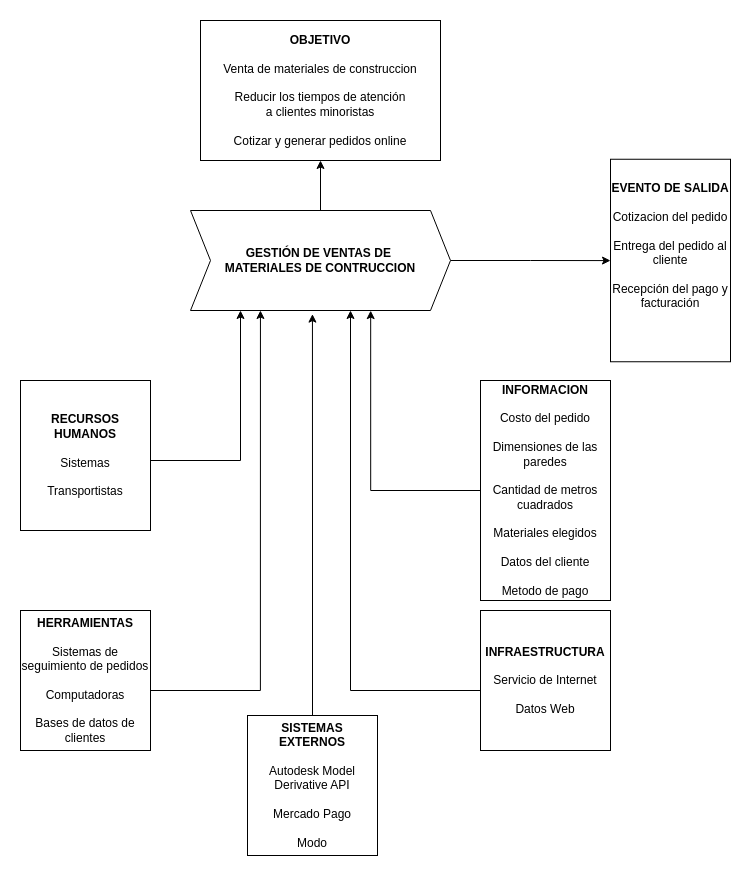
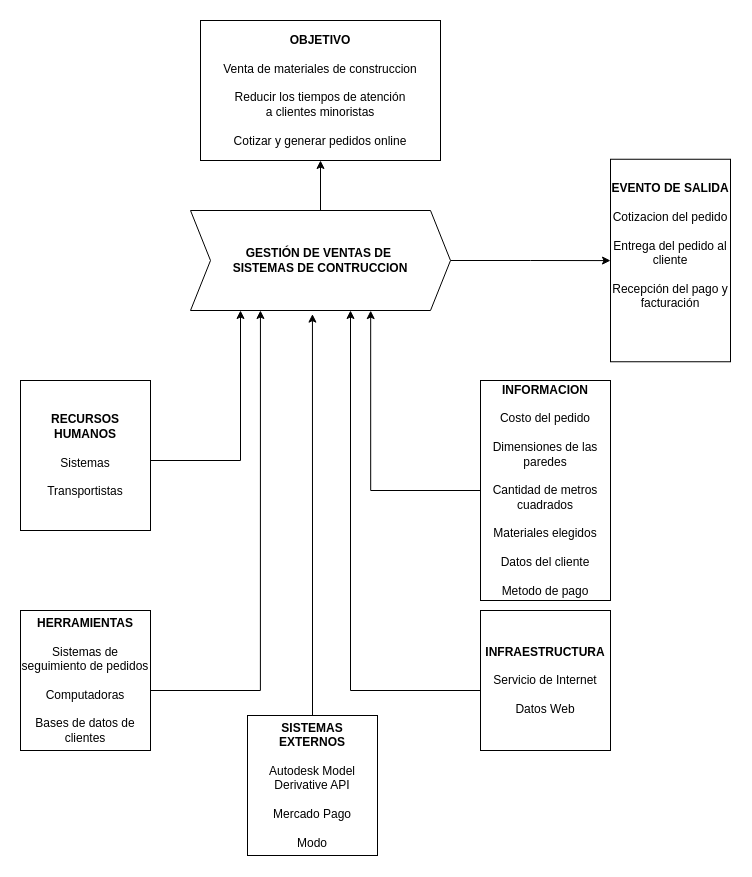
  <mxCell id="0" />
  <mxCell id="1" parent="0" />
  <mxCell id="2" value="&lt;font style=&quot;vertical-align: inherit;&quot;&gt;&lt;font style=&quot;vertical-align: inherit;&quot;&gt;&lt;b&gt;OBJETIVO&lt;/b&gt;&lt;br&gt;&lt;br&gt;Venta de materiales de construccion&lt;/font&gt;&lt;/font&gt;&lt;div&gt;&lt;font style=&quot;vertical-align: inherit;&quot;&gt;&lt;font style=&quot;vertical-align: inherit;&quot;&gt;&lt;br&gt;&lt;/font&gt;&lt;/font&gt;&lt;/div&gt;&lt;div&gt;&lt;font style=&quot;vertical-align: inherit;&quot;&gt;&lt;font style=&quot;vertical-align: inherit;&quot;&gt;&lt;span style=&quot;line-height: 120%; font-family: Arial, sans-serif;&quot; lang=&quot;ES&quot;&gt;&lt;font style=&quot;font-size: 12px;&quot;&gt;Reducir los tiempos de atención&lt;br&gt;a clientes minoristas&lt;/font&gt;&lt;/span&gt;&lt;br&gt;&lt;/font&gt;&lt;/font&gt;&lt;/div&gt;&lt;div&gt;&lt;font style=&quot;vertical-align: inherit;&quot;&gt;&lt;font style=&quot;vertical-align: inherit;&quot;&gt;&lt;span style=&quot;line-height: 120%; font-family: Arial, sans-serif;&quot; lang=&quot;ES&quot;&gt;&lt;font style=&quot;font-size: 12px;&quot;&gt;&lt;br&gt;&lt;/font&gt;&lt;/span&gt;&lt;/font&gt;&lt;/font&gt;&lt;/div&gt;&lt;div&gt;&lt;font style=&quot;vertical-align: inherit;&quot;&gt;&lt;font style=&quot;vertical-align: inherit;&quot;&gt;&lt;span style=&quot;line-height: 120%; font-family: Arial, sans-serif;&quot; lang=&quot;ES&quot;&gt;&lt;font style=&quot;font-size: 12px;&quot;&gt;Cotizar y generar pedidos online&lt;/font&gt;&lt;/span&gt;&lt;/font&gt;&lt;/font&gt;&lt;/div&gt;" style="rounded=0;whiteSpace=wrap;html=1;" parent="1" vertex="1"><mxGeometry x="200" y="20" width="240" height="140" as="geometry" /></mxCell>
  <mxCell id="3" style="edgeStyle=orthogonalEdgeStyle;rounded=0;orthogonalLoop=1;jettySize=auto;html=1;" parent="1" source="5" target="8" edge="1"><mxGeometry relative="1" as="geometry" /></mxCell>
  <mxCell id="4" style="edgeStyle=orthogonalEdgeStyle;rounded=0;orthogonalLoop=1;jettySize=auto;html=1;entryX=0.5;entryY=1;entryDx=0;entryDy=0;" parent="1" source="5" target="2" edge="1"><mxGeometry relative="1" as="geometry" /></mxCell>
- <mxCell id="5" value="&lt;b&gt;&lt;font style=&quot;vertical-align: inherit;&quot;&gt;&lt;font style=&quot;vertical-align: inherit;&quot;&gt;GESTIÓN DE VENTAS DE&amp;nbsp;&lt;/font&gt;&lt;/font&gt;&lt;/b&gt;&lt;div&gt;&lt;b&gt;&lt;font style=&quot;vertical-align: inherit;&quot;&gt;&lt;font style=&quot;vertical-align: inherit;&quot;&gt;MATERIALES DE CONTRUCCION&lt;/font&gt;&lt;/font&gt;&lt;/b&gt;&lt;/div&gt;" style="shape=step;perimeter=stepPerimeter;whiteSpace=wrap;html=1;fixedSize=1;" parent="1" vertex="1"><mxGeometry x="190" y="210" width="260" height="100" as="geometry" /></mxCell>
+ <mxCell id="5" value="&lt;b&gt;&lt;font style=&quot;vertical-align: inherit;&quot;&gt;&lt;font style=&quot;vertical-align: inherit;&quot;&gt;GESTIÓN DE VENTAS DE&amp;nbsp;&lt;/font&gt;&lt;/font&gt;&lt;/b&gt;&lt;div&gt;&lt;b&gt;&lt;font style=&quot;vertical-align: inherit;&quot;&gt;&lt;font style=&quot;vertical-align: inherit;&quot;&gt;SISTEMAS DE CONTRUCCION&lt;/font&gt;&lt;/font&gt;&lt;/b&gt;&lt;/div&gt;" style="shape=step;perimeter=stepPerimeter;whiteSpace=wrap;html=1;fixedSize=1;" parent="1" vertex="1"><mxGeometry x="190" y="210" width="260" height="100" as="geometry" /></mxCell>
  <mxCell id="6" style="edgeStyle=orthogonalEdgeStyle;rounded=0;orthogonalLoop=1;jettySize=auto;html=1;" parent="1" source="7" edge="1"><mxGeometry relative="1" as="geometry"><mxPoint x="240" y="310" as="targetPoint" /><Array as="points"><mxPoint x="240" y="460" /><mxPoint x="240" y="311" /></Array></mxGeometry></mxCell>
  <mxCell id="7" value="&lt;font style=&quot;vertical-align: inherit;&quot;&gt;&lt;font style=&quot;vertical-align: inherit;&quot;&gt;&lt;b&gt;RECURSOS HUMANOS&lt;br&gt;&lt;br&gt;&lt;/b&gt;Sistemas&lt;br&gt;&lt;br&gt;Transportistas&lt;br&gt;&lt;/font&gt;&lt;/font&gt;" style="rounded=0;whiteSpace=wrap;html=1;" parent="1" vertex="1"><mxGeometry x="20" y="380" width="130" height="150" as="geometry" /></mxCell>
  <mxCell id="8" value="&lt;b&gt;&lt;font style=&quot;vertical-align: inherit;&quot;&gt;&lt;font style=&quot;vertical-align: inherit;&quot;&gt;EVENTO DE SALIDA&lt;/font&gt;&lt;/font&gt;&lt;br&gt;&lt;/b&gt;&lt;br&gt;Cotizacion del pedido&lt;div&gt;&lt;br&gt;&lt;font style=&quot;vertical-align: inherit;&quot;&gt;&lt;font style=&quot;vertical-align: inherit;&quot;&gt; Entrega del pedido al cliente&lt;br&gt;&lt;br&gt;Recepción del pago y facturación&lt;br&gt;&lt;br&gt;&lt;br&gt;&lt;/font&gt;&lt;/font&gt;&lt;/div&gt;" style="rounded=0;whiteSpace=wrap;html=1;" parent="1" vertex="1"><mxGeometry x="610" y="158.75" width="120" height="202.5" as="geometry" /></mxCell>
  <mxCell id="9" style="edgeStyle=orthogonalEdgeStyle;rounded=0;orthogonalLoop=1;jettySize=auto;html=1;" parent="1" source="10" edge="1"><mxGeometry relative="1" as="geometry"><mxPoint x="350" y="310" as="targetPoint" /><Array as="points"><mxPoint x="350" y="690" /></Array></mxGeometry></mxCell>
  <mxCell id="10" value="&lt;div style=&quot;text-align: left;&quot;&gt;&lt;b style=&quot;background-color: initial;&quot;&gt;&lt;font style=&quot;vertical-align: inherit;&quot;&gt;&lt;font style=&quot;vertical-align: inherit;&quot;&gt;&lt;font style=&quot;vertical-align: inherit;&quot;&gt;&lt;font style=&quot;vertical-align: inherit;&quot;&gt;INFRAESTRUCTURA&lt;/font&gt;&lt;/font&gt;&lt;/font&gt;&lt;/font&gt;&lt;/b&gt;&lt;/div&gt;&lt;font style=&quot;vertical-align: inherit;&quot;&gt;&lt;font style=&quot;vertical-align: inherit;&quot;&gt;&lt;br&gt;Servicio de Internet&lt;br&gt;&lt;/font&gt;&lt;/font&gt;&lt;div&gt;&lt;font style=&quot;vertical-align: inherit;&quot;&gt;&lt;font style=&quot;vertical-align: inherit;&quot;&gt;&lt;br&gt;&lt;/font&gt;&lt;/font&gt;&lt;/div&gt;&lt;div&gt;&lt;font style=&quot;vertical-align: inherit;&quot;&gt;&lt;font style=&quot;vertical-align: inherit;&quot;&gt;Datos Web&lt;/font&gt;&lt;/font&gt;&lt;/div&gt;" style="rounded=0;whiteSpace=wrap;html=1;" parent="1" vertex="1"><mxGeometry x="480" y="610" width="130" height="140" as="geometry" /></mxCell>
  <mxCell id="11" style="edgeStyle=orthogonalEdgeStyle;rounded=0;orthogonalLoop=1;jettySize=auto;html=1;entryX=0.693;entryY=1.001;entryDx=0;entryDy=0;entryPerimeter=0;" parent="1" source="12" target="5" edge="1"><mxGeometry relative="1" as="geometry" /></mxCell>
  <mxCell id="12" value="&lt;b&gt;&lt;font style=&quot;vertical-align: inherit;&quot;&gt;&lt;font style=&quot;vertical-align: inherit;&quot;&gt;INFORMACION&lt;/font&gt;&lt;/font&gt;&lt;/b&gt;&lt;br&gt;&lt;br&gt;Costo del pedido&lt;br&gt;&lt;br&gt;Dimensiones de las paredes&lt;div&gt;&lt;br&gt;&lt;/div&gt;&lt;div&gt;Cantidad de metros cuadrados&lt;/div&gt;&lt;div&gt;&lt;br&gt;&lt;/div&gt;&lt;div&gt;Materiales elegidos&lt;br&gt;&lt;div&gt;&lt;div&gt;&lt;br&gt;Datos del cliente&lt;br&gt;&lt;br&gt;Metodo de pago&lt;/div&gt;&lt;/div&gt;&lt;/div&gt;" style="rounded=0;whiteSpace=wrap;html=1;" parent="1" vertex="1"><mxGeometry x="480" y="380" width="130" height="220" as="geometry" /></mxCell>
  <mxCell id="13" style="edgeStyle=orthogonalEdgeStyle;rounded=0;orthogonalLoop=1;jettySize=auto;html=1;entryX=0.269;entryY=1;entryDx=0;entryDy=0;entryPerimeter=0;" parent="1" source="14" target="5" edge="1"><mxGeometry relative="1" as="geometry"><Array as="points"><mxPoint x="260" y="690" /></Array><mxPoint x="260" y="340" as="targetPoint" /></mxGeometry></mxCell>
  <mxCell id="14" value="&lt;font style=&quot;vertical-align: inherit;&quot;&gt;&lt;font style=&quot;vertical-align: inherit;&quot;&gt;&lt;b&gt;HERRAMIENTAS&lt;br&gt;&lt;/b&gt;&lt;br&gt;Sistemas de seguimiento de pedidos&lt;br&gt;&lt;br&gt;Computadoras&lt;br&gt;&lt;br&gt;Bases de datos de clientes&lt;br&gt;&lt;/font&gt;&lt;/font&gt;" style="rounded=0;whiteSpace=wrap;html=1;" parent="1" vertex="1"><mxGeometry x="20" y="610" width="130" height="140" as="geometry" /></mxCell>
  <mxCell id="15" value="&lt;font style=&quot;vertical-align: inherit;&quot;&gt;&lt;font style=&quot;vertical-align: inherit;&quot;&gt;&lt;b&gt;SISTEMAS EXTERNOS&lt;/b&gt;&lt;/font&gt;&lt;/font&gt;&lt;div&gt;&lt;font style=&quot;vertical-align: inherit;&quot;&gt;&lt;font style=&quot;vertical-align: inherit;&quot;&gt;&lt;b&gt;&lt;br&gt;&lt;/b&gt;Autodesk Model Derivative API&lt;br&gt;&lt;/font&gt;&lt;/font&gt;&lt;/div&gt;&lt;div&gt;&lt;font style=&quot;vertical-align: inherit;&quot;&gt;&lt;font style=&quot;vertical-align: inherit;&quot;&gt;&lt;br&gt;&lt;/font&gt;&lt;/font&gt;&lt;/div&gt;&lt;div&gt;Mercado Pago&lt;/div&gt;&lt;div&gt;&lt;br&gt;&lt;/div&gt;&lt;div&gt;Modo&lt;/div&gt;" style="rounded=0;whiteSpace=wrap;html=1;" vertex="1" parent="1"><mxGeometry x="247" y="715" width="130" height="140" as="geometry" /></mxCell>
  <mxCell id="16" style="edgeStyle=orthogonalEdgeStyle;rounded=0;orthogonalLoop=1;jettySize=auto;html=1;entryX=0.469;entryY=1.036;entryDx=0;entryDy=0;entryPerimeter=0;" edge="1" parent="1" source="15" target="5"><mxGeometry relative="1" as="geometry" /></mxCell>
